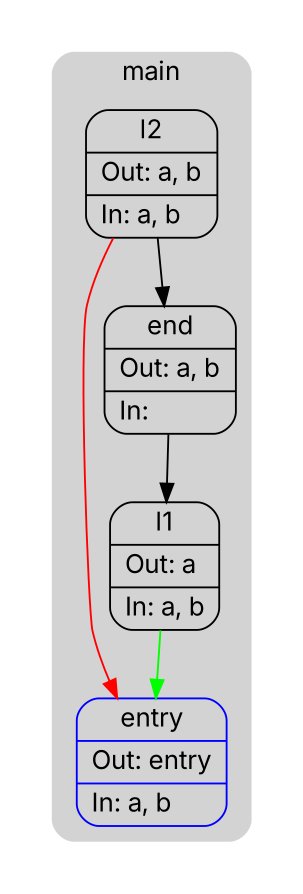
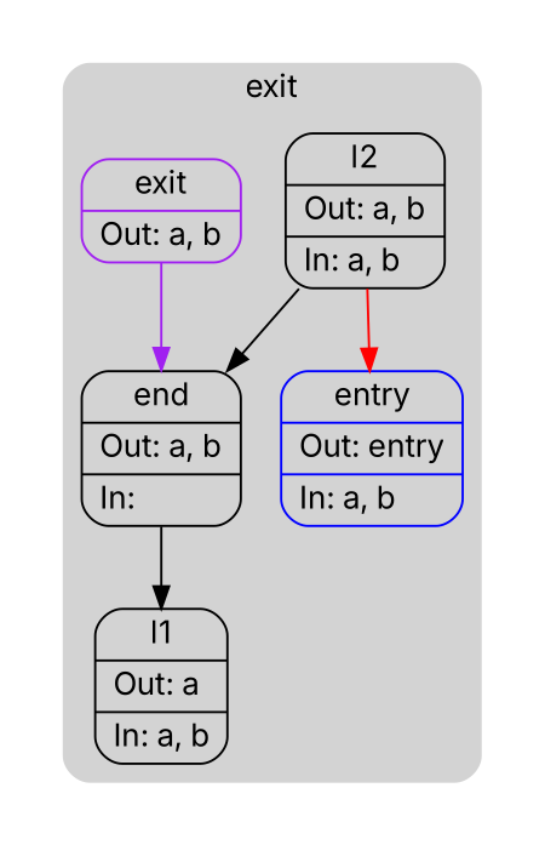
  digraph {
    compound=true
    fontname=Inter
    node [color=black fontname=Inter shape=Mrecord]
    edge [fontname=Inter]
    n1 [color=blue label="{entry|Out: entry\l|In: a, b\l}"]
    n2 [label="{l1|Out: a\l|In: a, b\l}"]
    n3 [label="{l2|Out: a, b\l|In: a, b\l}"]
    n4 [label="{end|Out: a, b\l|In: \l}"]
+   n5 [color=purple label="{exit|Out: a, b\l}"]
    subgraph cluster_1 {
      peripheries=0
      subgraph cluster_2 {
        peripheries=0
        subgraph cluster_3 {
          bgcolor=lightgray
          color=darkgray
-         label=main
+         label=exit
          peripheries=0
          style=rounded
          n1
          n2
          n3
          n4
+         n5
        }
      }
    }
-   n2 -> n1 [color=green]
    n3 -> n1 [color=red]
    n3 -> n4
    n4 -> n2
+   n5 -> n4 [color=purple]
  }
